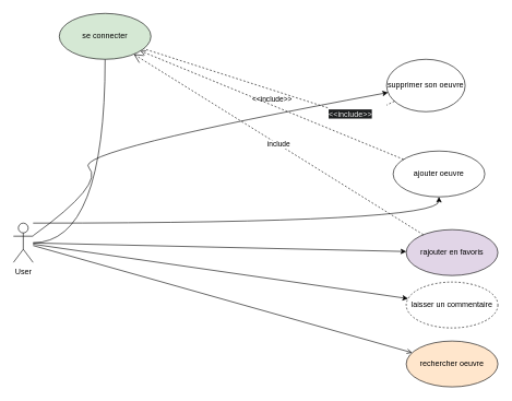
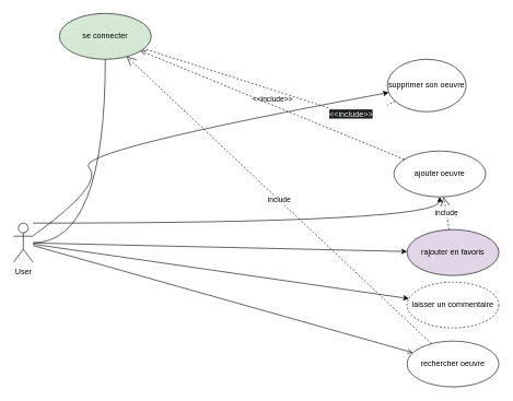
  <mxCell id="0" />
  <mxCell id="1" parent="0" />
  <mxCell id="2" style="edgeStyle=orthogonalEdgeStyle;rounded=0;orthogonalLoop=1;jettySize=auto;html=1;endArrow=none;endFill=0;curved=1;" edge="1" parent="1" source="3" target="4"><mxGeometry relative="1" as="geometry" /></mxCell>
  <mxCell id="3" value="User" style="shape=umlActor;verticalLabelPosition=bottom;verticalAlign=top;html=1;" vertex="1" parent="1"><mxGeometry x="20" y="340" width="30" height="60" as="geometry" /></mxCell>
  <mxCell id="4" value="se connecter" style="ellipse;whiteSpace=wrap;html=1;fillColor=#d5e8d4;" vertex="1" parent="1"><mxGeometry x="90" y="20" width="140" height="70" as="geometry" /></mxCell>
  <mxCell id="5" value="ajouter oeuvre" style="ellipse;whiteSpace=wrap;html=1;" vertex="1" parent="1"><mxGeometry x="600" y="230" width="140" height="70" as="geometry" /></mxCell>
  <mxCell id="6" style="rounded=0;orthogonalLoop=1;jettySize=auto;html=1;endArrow=open;endFill=1;" edge="1" parent="1" source="3" target="7"><mxGeometry relative="1" as="geometry"><mxPoint x="-70" y="480" as="sourcePoint" /></mxGeometry></mxCell>
- <mxCell id="7" value="rechercher oeuvre" style="ellipse;whiteSpace=wrap;html=1;fillColor=#ffe6cc;" vertex="1" parent="1"><mxGeometry x="620" y="520" width="140" height="70" as="geometry" /></mxCell>
+ <mxCell id="7" value="rechercher oeuvre" style="ellipse;whiteSpace=wrap;html=1;" vertex="1" parent="1"><mxGeometry x="620" y="520" width="140" height="70" as="geometry" /></mxCell>
  <mxCell id="8" style="rounded=0;orthogonalLoop=1;jettySize=auto;html=1;endArrow=classic;endFill=1;startArrow=none;startFill=0;" edge="1" parent="1" source="3" target="9"><mxGeometry relative="1" as="geometry"><mxPoint x="-65" y="510" as="sourcePoint" /></mxGeometry></mxCell>
  <mxCell id="9" value="rajouter en favoris" style="ellipse;whiteSpace=wrap;html=1;fillColor=#e1d5e7;" vertex="1" parent="1"><mxGeometry x="620" y="350" width="140" height="70" as="geometry" /></mxCell>
  <mxCell id="10" style="rounded=0;orthogonalLoop=1;jettySize=auto;html=1;endArrow=classic;endFill=1;" edge="1" parent="1" source="3" target="11"><mxGeometry relative="1" as="geometry"><mxPoint x="-80" y="500" as="sourcePoint" /></mxGeometry></mxCell>
  <mxCell id="11" value="laisser un commentaire" style="ellipse;whiteSpace=wrap;html=1;dashed=1;" vertex="1" parent="1"><mxGeometry x="620" y="430" width="140" height="70" as="geometry" /></mxCell>
  <mxCell id="12" value="&amp;lt;&amp;lt;include&amp;gt;&amp;gt;" style="html=1;verticalAlign=bottom;labelBackgroundColor=none;endArrow=open;endFill=0;dashed=1;rounded=0;" edge="1" parent="1" source="5" target="4"><mxGeometry width="160" relative="1" as="geometry"><mxPoint x="260" y="711.103" as="sourcePoint" /><mxPoint x="490" y="340" as="targetPoint" /></mxGeometry></mxCell>
  <mxCell id="13" value="supprimer son oeuvre" style="ellipse;whiteSpace=wrap;html=1;" vertex="1" parent="1"><mxGeometry x="590" y="90" width="120" height="80" as="geometry" /></mxCell>
  <mxCell id="14" value="" style="endArrow=none;dashed=1;html=1;rounded=0;" edge="1" parent="1" source="17" target="4"><mxGeometry width="50" height="50" relative="1" as="geometry"><mxPoint x="640" y="440" as="sourcePoint" /><mxPoint x="690" y="390" as="targetPoint" /></mxGeometry></mxCell>
  <mxCell id="15" value="" style="edgeStyle=orthogonalEdgeStyle;rounded=0;orthogonalLoop=1;jettySize=auto;html=1;endArrow=classic;endFill=1;curved=1;" edge="1" parent="1" source="3" target="5"><mxGeometry relative="1" as="geometry"><mxPoint x="50" y="370" as="sourcePoint" /><mxPoint x="590" y="380" as="targetPoint" /><Array as="points"><mxPoint x="670" y="340" /></Array></mxGeometry></mxCell>
  <mxCell id="16" value="" style="endArrow=none;dashed=1;html=1;rounded=0;" edge="1" parent="1" source="13" target="17"><mxGeometry width="50" height="50" relative="1" as="geometry"><mxPoint x="668" y="441" as="sourcePoint" /><mxPoint x="449" y="290" as="targetPoint" /></mxGeometry></mxCell>
  <mxCell id="17" value="&lt;span style=&quot;color: rgb(240, 240, 240); font-family: Helvetica; font-size: 12px; font-style: normal; font-variant-ligatures: normal; font-variant-caps: normal; font-weight: 400; letter-spacing: normal; orphans: 2; text-align: left; text-indent: 0px; text-transform: none; widows: 2; word-spacing: 0px; -webkit-text-stroke-width: 0px; white-space: normal; background-color: rgb(27, 29, 30); text-decoration-thickness: initial; text-decoration-style: initial; text-decoration-color: initial; display: inline !important; float: none;&quot;&gt;&amp;lt;&amp;lt;include&amp;gt;&amp;gt;&lt;/span&gt;" style="text;whiteSpace=wrap;html=1;" vertex="1" parent="1"><mxGeometry x="500" y="160" width="100" height="40" as="geometry" /></mxCell>
- <mxCell id="18" value="include" style="endArrow=open;endSize=12;dashed=1;html=1;rounded=0;" edge="1" parent="1" source="9" target="4"><mxGeometry width="160" relative="1" as="geometry"><mxPoint x="646" y="373" as="sourcePoint" /><mxPoint x="464" y="297" as="targetPoint" /></mxGeometry></mxCell>
+ <mxCell id="18" value="include" style="endArrow=open;endSize=12;dashed=1;html=1;rounded=0;" edge="1" parent="1" source="9" target="5"><mxGeometry width="160" relative="1" as="geometry"><mxPoint x="646" y="373" as="sourcePoint" /><mxPoint x="464" y="297" as="targetPoint" /></mxGeometry></mxCell>
+ <mxCell id="19" value="include" style="endArrow=open;endSize=12;dashed=1;html=1;rounded=0;" edge="1" parent="1" source="7" target="4"><mxGeometry width="160" relative="1" as="geometry"><mxPoint x="620" y="457" as="sourcePoint" /><mxPoint x="412" y="313" as="targetPoint" /></mxGeometry></mxCell>
  <mxCell id="20" value="" style="curved=1;endArrow=classic;html=1;rounded=0;" edge="1" parent="1" source="3" target="13"><mxGeometry width="50" height="50" relative="1" as="geometry"><mxPoint x="110" y="280" as="sourcePoint" /><mxPoint x="160" y="230" as="targetPoint" /><Array as="points"><mxPoint x="160" y="280" /><mxPoint x="110" y="230" /></Array></mxGeometry></mxCell>
